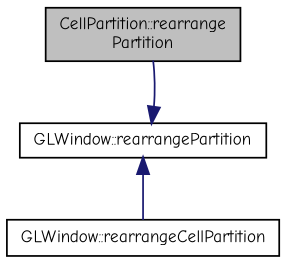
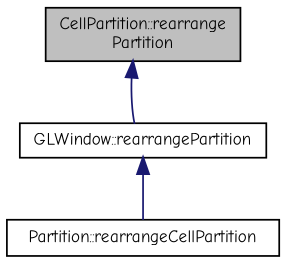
  digraph {
    fontname="Comic Neue"
    rankdir=TB
    node [color=black fillcolor=white fontname="Comic Neue" fontsize=10 shape=record style=filled]
    edge [color=midnightblue dir=back fontname="Comic Neue" fontsize=10 labelfontname=FreeSans labelfontsize=10 style=solid]
    n1 [fillcolor=grey75 fontcolor=black height=0.2 label="CellPartition::rearrange\lPartition" width=0.4]
    n2 [height=0.2 label="GLWindow::rearrangePartition" width=0.4]
-   n3 [height=0.2 label="GLWindow::rearrangeCellPartition" width=0.4]
-   n2 -> n1
+   n3 [height=0.2 label="Partition::rearrangeCellPartition" width=0.4]
+   n1 -> n2
    n2 -> n3
  }
